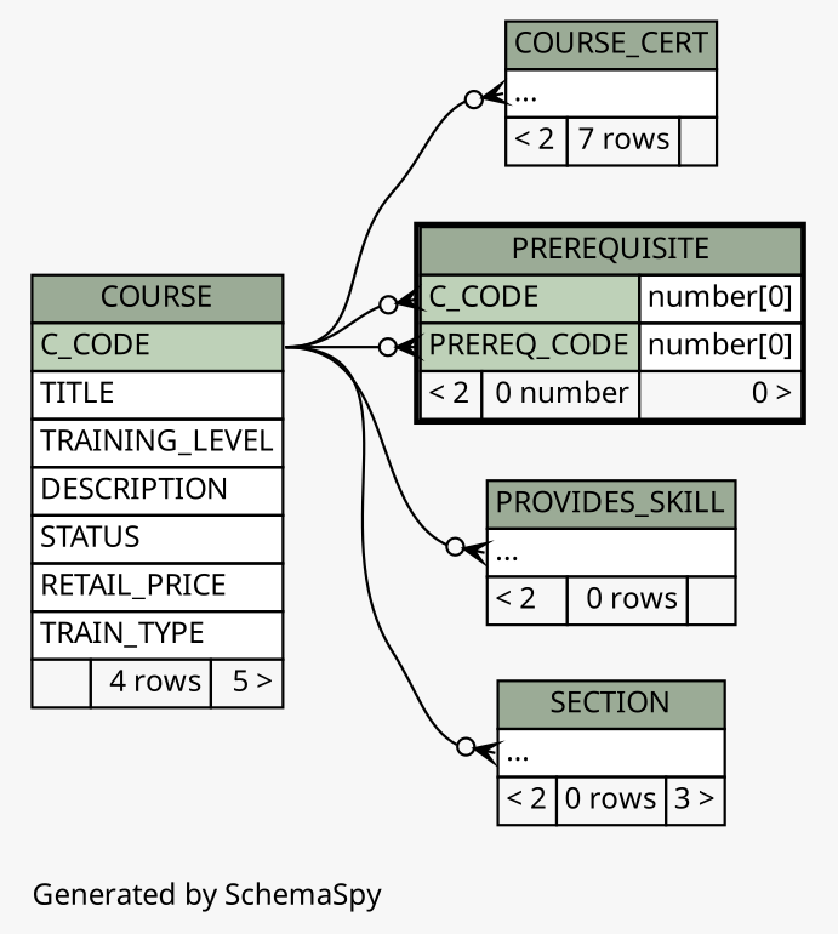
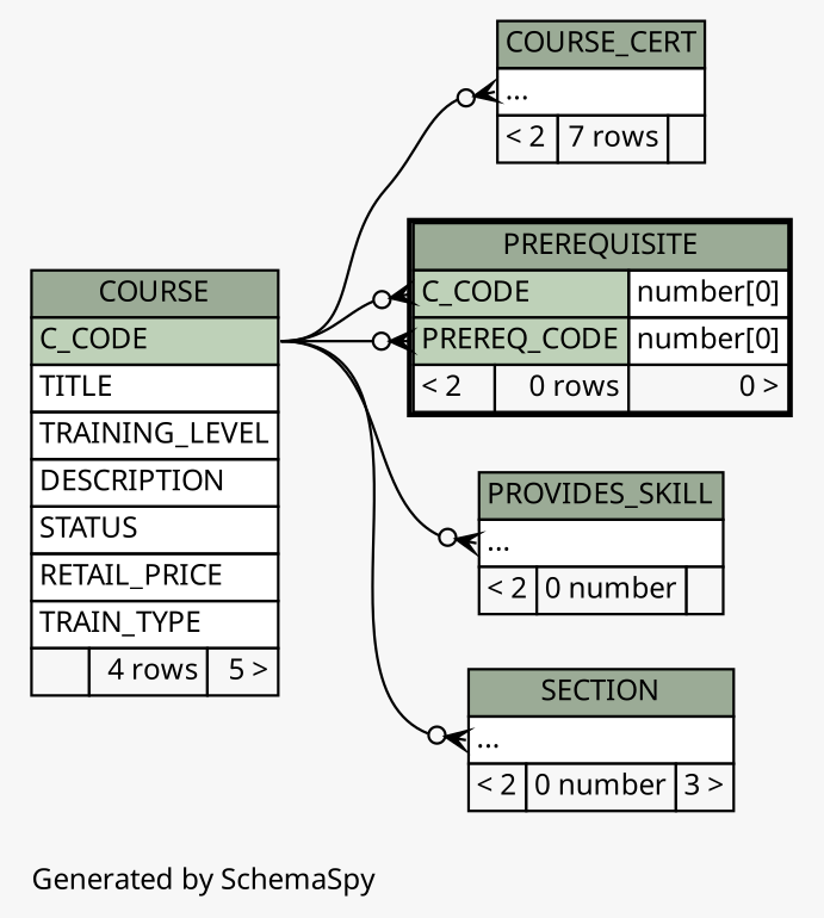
  digraph {
    bgcolor="#f7f7f7"
    fontname="Noto Sans"
    fontsize=11
    label="\nGenerated by SchemaSpy"
    labeljust=l
    nodesep=0.18
    rankdir=RL
    ranksep=0.46
    node [fontname="Noto Sans" fontsize=11 shape=plaintext]
    edge [arrowhead=none arrowsize=0.8 arrowtail=crowodot dir=back fontname="Noto Sans" headport="C_CODE:e" tailport="elipses:w"]
    n1 [label=<     <TABLE BORDER="0" CELLBORDER="1" CELLSPACING="0" BGCOLOR="#ffffff">       <TR><TD COLSPAN="3" BGCOLOR="#9bab96" ALIGN="CENTER">COURSE_CERT</TD></TR>       <TR><TD PORT="elipses" COLSPAN="3" ALIGN="LEFT">...</TD></TR>       <TR><TD ALIGN="LEFT" BGCOLOR="#f7f7f7">&lt; 2</TD><TD ALIGN="RIGHT" BGCOLOR="#f7f7f7">7 rows</TD><TD ALIGN="RIGHT" BGCOLOR="#f7f7f7">  </TD></TR>     </TABLE>>]
    n2 [label=<     <TABLE BORDER="0" CELLBORDER="1" CELLSPACING="0" BGCOLOR="#ffffff">       <TR><TD COLSPAN="3" BGCOLOR="#9bab96" ALIGN="CENTER">COURSE</TD></TR>       <TR><TD PORT="C_CODE" COLSPAN="3" BGCOLOR="#bed1b8" ALIGN="LEFT">C_CODE</TD></TR>       <TR><TD PORT="TITLE" COLSPAN="3" ALIGN="LEFT">TITLE</TD></TR>       <TR><TD PORT="TRAINING_LEVEL" COLSPAN="3" ALIGN="LEFT">TRAINING_LEVEL</TD></TR>       <TR><TD PORT="DESCRIPTION" COLSPAN="3" ALIGN="LEFT">DESCRIPTION</TD></TR>       <TR><TD PORT="STATUS" COLSPAN="3" ALIGN="LEFT">STATUS</TD></TR>       <TR><TD PORT="RETAIL_PRICE" COLSPAN="3" ALIGN="LEFT">RETAIL_PRICE</TD></TR>       <TR><TD PORT="TRAIN_TYPE" COLSPAN="3" ALIGN="LEFT">TRAIN_TYPE</TD></TR>       <TR><TD ALIGN="LEFT" BGCOLOR="#f7f7f7">  </TD><TD ALIGN="RIGHT" BGCOLOR="#f7f7f7">4 rows</TD><TD ALIGN="RIGHT" BGCOLOR="#f7f7f7">5 &gt;</TD></TR>     </TABLE>>]
-   n3 [label=<     <TABLE BORDER="2" CELLBORDER="1" CELLSPACING="0" BGCOLOR="#ffffff">       <TR><TD COLSPAN="3" BGCOLOR="#9bab96" ALIGN="CENTER">PREREQUISITE</TD></TR>       <TR><TD PORT="C_CODE" COLSPAN="2" BGCOLOR="#bed1b8" ALIGN="LEFT">C_CODE</TD><TD PORT="C_CODE.type" ALIGN="LEFT">number[0]</TD></TR>       <TR><TD PORT="PREREQ_CODE" COLSPAN="2" BGCOLOR="#bed1b8" ALIGN="LEFT">PREREQ_CODE</TD><TD PORT="PREREQ_CODE.type" ALIGN="LEFT">number[0]</TD></TR>       <TR><TD ALIGN="LEFT" BGCOLOR="#f7f7f7">&lt; 2</TD><TD ALIGN="RIGHT" BGCOLOR="#f7f7f7">0 number</TD><TD ALIGN="RIGHT" BGCOLOR="#f7f7f7">0 &gt;</TD></TR>     </TABLE>>]
-   n4 [label=<     <TABLE BORDER="0" CELLBORDER="1" CELLSPACING="0" BGCOLOR="#ffffff">       <TR><TD COLSPAN="3" BGCOLOR="#9bab96" ALIGN="CENTER">PROVIDES_SKILL</TD></TR>       <TR><TD PORT="elipses" COLSPAN="3" ALIGN="LEFT">...</TD></TR>       <TR><TD ALIGN="LEFT" BGCOLOR="#f7f7f7">&lt; 2</TD><TD ALIGN="RIGHT" BGCOLOR="#f7f7f7">0 rows</TD><TD ALIGN="RIGHT" BGCOLOR="#f7f7f7">  </TD></TR>     </TABLE>>]
-   n5 [label=<     <TABLE BORDER="0" CELLBORDER="1" CELLSPACING="0" BGCOLOR="#ffffff">       <TR><TD COLSPAN="3" BGCOLOR="#9bab96" ALIGN="CENTER">SECTION</TD></TR>       <TR><TD PORT="elipses" COLSPAN="3" ALIGN="LEFT">...</TD></TR>       <TR><TD ALIGN="LEFT" BGCOLOR="#f7f7f7">&lt; 2</TD><TD ALIGN="RIGHT" BGCOLOR="#f7f7f7">0 rows</TD><TD ALIGN="RIGHT" BGCOLOR="#f7f7f7">3 &gt;</TD></TR>     </TABLE>>]
+   n3 [label=<     <TABLE BORDER="2" CELLBORDER="1" CELLSPACING="0" BGCOLOR="#ffffff">       <TR><TD COLSPAN="3" BGCOLOR="#9bab96" ALIGN="CENTER">PREREQUISITE</TD></TR>       <TR><TD PORT="C_CODE" COLSPAN="2" BGCOLOR="#bed1b8" ALIGN="LEFT">C_CODE</TD><TD PORT="C_CODE.type" ALIGN="LEFT">number[0]</TD></TR>       <TR><TD PORT="PREREQ_CODE" COLSPAN="2" BGCOLOR="#bed1b8" ALIGN="LEFT">PREREQ_CODE</TD><TD PORT="PREREQ_CODE.type" ALIGN="LEFT">number[0]</TD></TR>       <TR><TD ALIGN="LEFT" BGCOLOR="#f7f7f7">&lt; 2</TD><TD ALIGN="RIGHT" BGCOLOR="#f7f7f7">0 rows</TD><TD ALIGN="RIGHT" BGCOLOR="#f7f7f7">0 &gt;</TD></TR>     </TABLE>>]
+   n4 [label=<     <TABLE BORDER="0" CELLBORDER="1" CELLSPACING="0" BGCOLOR="#ffffff">       <TR><TD COLSPAN="3" BGCOLOR="#9bab96" ALIGN="CENTER">PROVIDES_SKILL</TD></TR>       <TR><TD PORT="elipses" COLSPAN="3" ALIGN="LEFT">...</TD></TR>       <TR><TD ALIGN="LEFT" BGCOLOR="#f7f7f7">&lt; 2</TD><TD ALIGN="RIGHT" BGCOLOR="#f7f7f7">0 number</TD><TD ALIGN="RIGHT" BGCOLOR="#f7f7f7">  </TD></TR>     </TABLE>>]
+   n5 [label=<     <TABLE BORDER="0" CELLBORDER="1" CELLSPACING="0" BGCOLOR="#ffffff">       <TR><TD COLSPAN="3" BGCOLOR="#9bab96" ALIGN="CENTER">SECTION</TD></TR>       <TR><TD PORT="elipses" COLSPAN="3" ALIGN="LEFT">...</TD></TR>       <TR><TD ALIGN="LEFT" BGCOLOR="#f7f7f7">&lt; 2</TD><TD ALIGN="RIGHT" BGCOLOR="#f7f7f7">0 number</TD><TD ALIGN="RIGHT" BGCOLOR="#f7f7f7">3 &gt;</TD></TR>     </TABLE>>]
    n1 -> n2
    n3 -> n2 [tailport="C_CODE:w"]
    n3 -> n2 [tailport="PREREQ_CODE:w"]
    n4 -> n2
    n5 -> n2
  }
